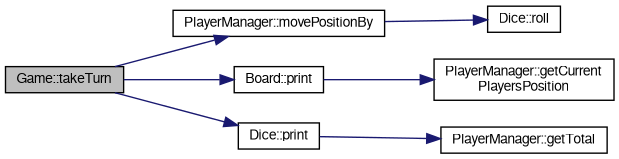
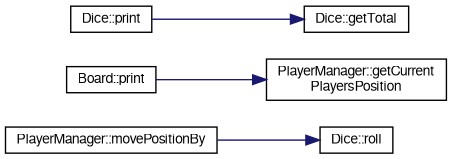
  digraph {
    rankdir=LR
    node [color=black fillcolor=white fontname=FreeSans fontsize=10 shape=record style=filled]
    edge [color=midnightblue fontname=FreeSans fontsize=10 labelfontname=FreeSans labelfontsize=10 style=solid]
-   n1 [fillcolor=grey75 fontcolor=black height=0.2 label="Game::takeTurn" width=0.4]
    n2 [height=0.2 label="PlayerManager::movePositionBy" width=0.4]
    n3 [height=0.2 label="Board::print" width=0.4]
    n4 [height=0.2 label="Dice::print" width=0.4]
    n5 [height=0.2 label="PlayerManager::getCurrent\lPlayersPosition" width=0.4]
-   n6 [height=0.2 label="PlayerManager::getTotal" width=0.4]
+   n6 [height=0.2 label="Dice::getTotal" width=0.4]
    n7 [height=0.2 label="Dice::roll" width=0.4]
-   n1 -> n2
-   n1 -> n3
-   n1 -> n4
    n2 -> n7
    n3 -> n5
    n4 -> n6
  }
